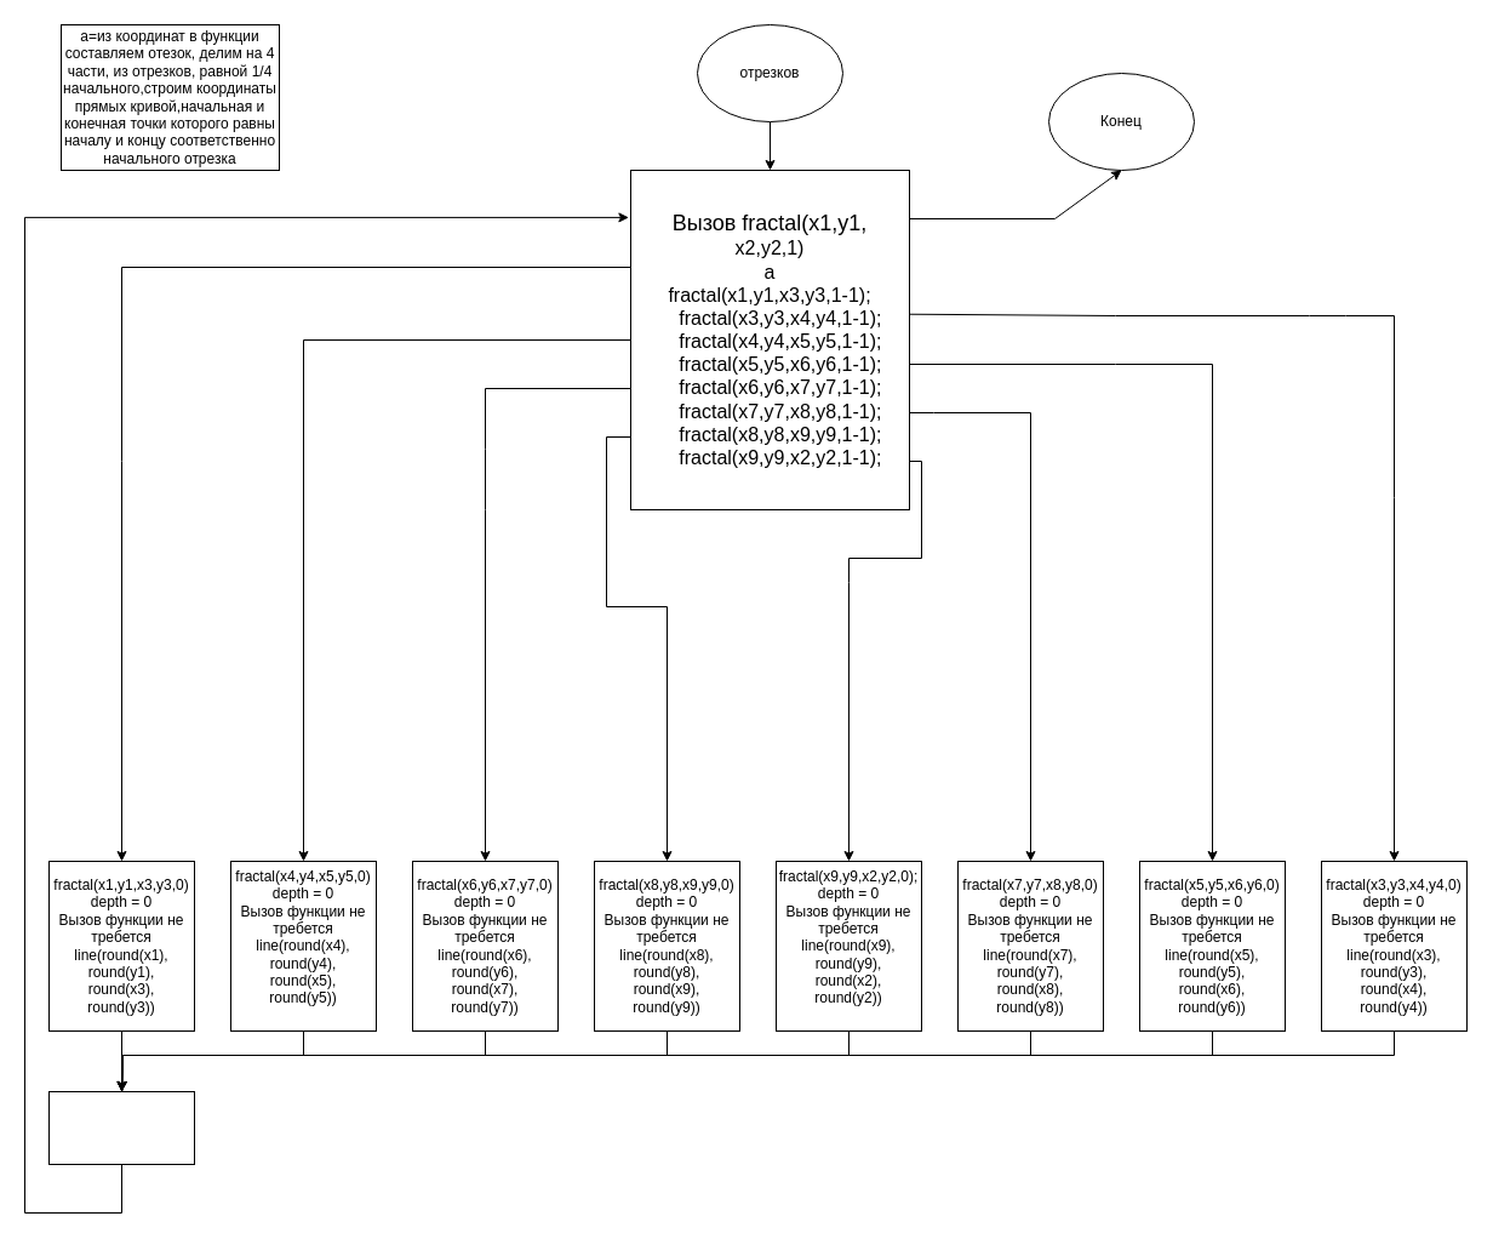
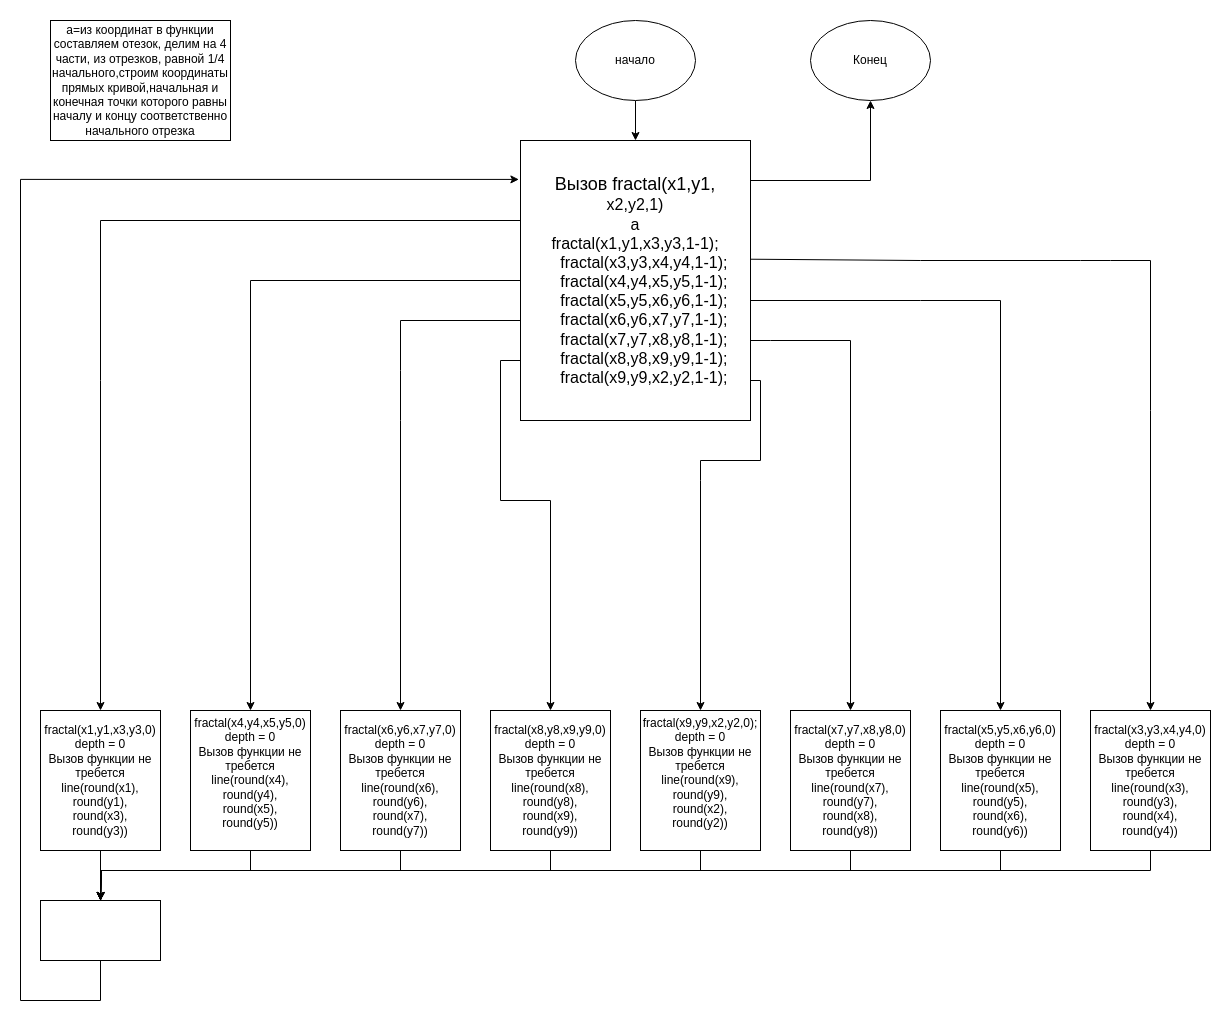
  <mxCell id="0" />
  <mxCell id="1" parent="0" />
  <mxCell id="2" value="" style="rounded=0;whiteSpace=wrap;html=1;" vertex="1" parent="1"><mxGeometry x="490" y="780" width="120" height="60" as="geometry" /></mxCell>
  <mxCell id="3" value="" style="edgeStyle=orthogonalEdgeStyle;rounded=0;orthogonalLoop=1;jettySize=auto;html=1;" edge="1" parent="1" source="4" target="6"><mxGeometry relative="1" as="geometry" /></mxCell>
- <mxCell id="4" value="отрезков" style="ellipse;whiteSpace=wrap;html=1;" parent="1" vertex="1"><mxGeometry x="575" y="20" width="120" height="80" as="geometry" /></mxCell>
+ <mxCell id="4" value="начало" style="ellipse;whiteSpace=wrap;html=1;" parent="1" vertex="1"><mxGeometry x="575" y="20" width="120" height="80" as="geometry" /></mxCell>
  <mxCell id="5" value="a=из координат в функции составляем отезок, делим на 4 части, из отрезков, равной 1/4 начального,строим координаты прямых кривой,начальная и конечная точки которого равны началу и концу соответственно начального отрезка" style="rounded=0;whiteSpace=wrap;html=1;" vertex="1" parent="1"><mxGeometry x="50" y="20" width="180" height="120" as="geometry" /></mxCell>
  <mxCell id="6" value="&lt;font style=&quot;font-size: 18px;&quot;&gt;Вызов&amp;nbsp;fractal(x1,y1,&lt;/font&gt;&lt;div&gt;&lt;font size=&quot;3&quot;&gt;x2,y2,1)&lt;/font&gt;&lt;/div&gt;&lt;div&gt;&lt;font size=&quot;3&quot;&gt;a&lt;/font&gt;&lt;/div&gt;&lt;div&gt;&lt;div&gt;&lt;font size=&quot;3&quot;&gt;fractal(x1,y1,x3,y3,1-1);&lt;/font&gt;&lt;/div&gt;&lt;div&gt;&lt;font size=&quot;3&quot;&gt;&amp;nbsp; &amp;nbsp; fractal(x3,y3,x4,y4,1-1);&lt;/font&gt;&lt;/div&gt;&lt;div&gt;&lt;font size=&quot;3&quot;&gt;&amp;nbsp; &amp;nbsp; fractal(x4,y4,x5,y5,1-1);&lt;/font&gt;&lt;/div&gt;&lt;div&gt;&lt;font size=&quot;3&quot;&gt;&amp;nbsp; &amp;nbsp; fractal(x5,y5,x6,y6,1-1);&lt;/font&gt;&lt;/div&gt;&lt;div&gt;&lt;font size=&quot;3&quot;&gt;&amp;nbsp; &amp;nbsp; fractal(x6,y6,x7,y7,1-1);&lt;/font&gt;&lt;/div&gt;&lt;div&gt;&lt;font size=&quot;3&quot;&gt;&amp;nbsp; &amp;nbsp; fractal(x7,y7,x8,y8,1-1);&lt;/font&gt;&lt;/div&gt;&lt;div&gt;&lt;font size=&quot;3&quot;&gt;&amp;nbsp; &amp;nbsp; fractal(x8,y8,x9,y9,1-1);&lt;/font&gt;&lt;/div&gt;&lt;div&gt;&lt;font size=&quot;3&quot;&gt;&amp;nbsp; &amp;nbsp; fractal(x9,y9,x2,y2,1-1);&lt;/font&gt;&lt;/div&gt;&lt;/div&gt;" style="rounded=0;whiteSpace=wrap;html=1;" vertex="1" parent="1"><mxGeometry x="520" y="140" width="230" height="280" as="geometry" /></mxCell>
  <mxCell id="7" value="&lt;font style=&quot;font-size: 12px;&quot;&gt;fractal(x1,y1,x3,y3,0)&lt;/font&gt;&lt;div&gt;&lt;font style=&quot;font-size: 12px;&quot;&gt;depth = 0&lt;/font&gt;&lt;/div&gt;&lt;div&gt;&lt;font style=&quot;font-size: 12px;&quot;&gt;Вызов функции не требется&lt;/font&gt;&lt;/div&gt;&lt;div&gt;line(round(x1),&lt;/div&gt;&lt;div&gt;round(y1),&lt;/div&gt;&lt;div&gt;round(x3),&lt;/div&gt;&lt;div&gt;round(y3))&lt;/div&gt;" style="rounded=0;whiteSpace=wrap;html=1;" vertex="1" parent="1"><mxGeometry x="40" y="710" width="120" height="140" as="geometry" /></mxCell>
  <mxCell id="8" style="edgeStyle=orthogonalEdgeStyle;rounded=0;orthogonalLoop=1;jettySize=auto;html=1;" edge="1" parent="1" source="9"><mxGeometry relative="1" as="geometry"><mxPoint x="100" y="900" as="targetPoint" /><Array as="points"><mxPoint x="250" y="870" /><mxPoint x="101" y="870" /></Array></mxGeometry></mxCell>
  <mxCell id="9" value="&lt;font style=&quot;font-size: 12px;&quot;&gt;fractal(x4,y4,x5,y5,0)&lt;/font&gt;&lt;div&gt;&lt;div&gt;depth = 0&lt;/div&gt;&lt;div&gt;Вызов функции не требется&lt;/div&gt;&lt;div&gt;line(round(x4),&lt;/div&gt;&lt;div&gt;round(y4),&lt;/div&gt;&lt;div&gt;round(x5),&lt;/div&gt;&lt;div&gt;round(y5))&lt;/div&gt;&lt;div&gt;&lt;br&gt;&lt;/div&gt;&lt;/div&gt;" style="rounded=0;whiteSpace=wrap;html=1;" vertex="1" parent="1"><mxGeometry x="190" y="710" width="120" height="140" as="geometry" /></mxCell>
  <mxCell id="10" style="edgeStyle=orthogonalEdgeStyle;rounded=0;orthogonalLoop=1;jettySize=auto;html=1;" edge="1" parent="1" source="11"><mxGeometry relative="1" as="geometry"><mxPoint x="100" y="900" as="targetPoint" /><Array as="points"><mxPoint x="400" y="870" /><mxPoint x="101" y="870" /></Array></mxGeometry></mxCell>
  <mxCell id="11" value="&lt;font style=&quot;font-size: 12px;&quot;&gt;fractal(x6,y6,x7,y7,0)&lt;/font&gt;&lt;div&gt;&lt;font style=&quot;font-size: 12px;&quot;&gt;&lt;div&gt;depth = 0&lt;/div&gt;&lt;div&gt;Вызов функции не требется&lt;/div&gt;&lt;div&gt;line(round(x6),&lt;/div&gt;&lt;div&gt;round(y6),&lt;/div&gt;&lt;div&gt;round(x7),&lt;/div&gt;&lt;div&gt;round(y7))&lt;/div&gt;&lt;/font&gt;&lt;/div&gt;" style="rounded=0;whiteSpace=wrap;html=1;" vertex="1" parent="1"><mxGeometry x="340" y="710" width="120" height="140" as="geometry" /></mxCell>
  <mxCell id="12" style="edgeStyle=orthogonalEdgeStyle;rounded=0;orthogonalLoop=1;jettySize=auto;html=1;entryX=0.5;entryY=0;entryDx=0;entryDy=0;" edge="1" parent="1" source="13" target="32"><mxGeometry relative="1" as="geometry"><Array as="points"><mxPoint x="550" y="870" /><mxPoint x="100" y="870" /></Array></mxGeometry></mxCell>
  <mxCell id="13" value="&lt;font style=&quot;font-size: 12px;&quot;&gt;fractal(x8,y8,x9,y9,0)&lt;/font&gt;&lt;div&gt;&lt;font style=&quot;font-size: 12px;&quot;&gt;&lt;div&gt;depth = 0&lt;/div&gt;&lt;div&gt;Вызов функции не требется&lt;/div&gt;&lt;div&gt;line(round(x8),&lt;/div&gt;&lt;div&gt;round(y8),&lt;/div&gt;&lt;div&gt;round(x9),&lt;/div&gt;&lt;div&gt;round(y9))&lt;/div&gt;&lt;/font&gt;&lt;/div&gt;" style="rounded=0;whiteSpace=wrap;html=1;" vertex="1" parent="1"><mxGeometry x="490" y="710" width="120" height="140" as="geometry" /></mxCell>
  <mxCell id="14" style="edgeStyle=orthogonalEdgeStyle;rounded=0;orthogonalLoop=1;jettySize=auto;html=1;entryX=0.5;entryY=0;entryDx=0;entryDy=0;" edge="1" parent="1" source="15" target="32"><mxGeometry relative="1" as="geometry"><Array as="points"><mxPoint x="700" y="870" /><mxPoint x="100" y="870" /></Array></mxGeometry></mxCell>
  <mxCell id="15" value="&lt;font style=&quot;font-size: 12px;&quot;&gt;fractal(x9,y9,x2,y2,0);&lt;/font&gt;&lt;div&gt;&lt;div&gt;depth = 0&lt;/div&gt;&lt;div&gt;Вызов функции не требется&lt;/div&gt;&lt;div&gt;line(round(x9),&lt;/div&gt;&lt;div&gt;round(y9),&lt;/div&gt;&lt;div&gt;round(x2),&lt;/div&gt;&lt;div&gt;round(y2))&lt;/div&gt;&lt;div&gt;&lt;br&gt;&lt;/div&gt;&lt;/div&gt;" style="rounded=0;whiteSpace=wrap;html=1;" vertex="1" parent="1"><mxGeometry x="640" y="710" width="120" height="140" as="geometry" /></mxCell>
  <mxCell id="16" style="edgeStyle=orthogonalEdgeStyle;rounded=0;orthogonalLoop=1;jettySize=auto;html=1;entryX=0.5;entryY=0;entryDx=0;entryDy=0;" edge="1" parent="1" source="17" target="32"><mxGeometry relative="1" as="geometry"><Array as="points"><mxPoint x="850" y="870" /><mxPoint x="100" y="870" /></Array></mxGeometry></mxCell>
  <mxCell id="17" value="&lt;font style=&quot;font-size: 12px;&quot;&gt;fractal(x7,y7,x8,y8,0)&lt;/font&gt;&lt;div&gt;&lt;font style=&quot;font-size: 12px;&quot;&gt;&lt;div&gt;depth = 0&lt;/div&gt;&lt;div&gt;Вызов функции не требется&lt;/div&gt;&lt;div&gt;line(round(x7),&lt;/div&gt;&lt;div&gt;round(y7),&lt;/div&gt;&lt;div&gt;round(x8),&lt;/div&gt;&lt;div&gt;round(y8))&lt;/div&gt;&lt;/font&gt;&lt;/div&gt;" style="rounded=0;whiteSpace=wrap;html=1;" vertex="1" parent="1"><mxGeometry x="790" y="710" width="120" height="140" as="geometry" /></mxCell>
  <mxCell id="18" style="edgeStyle=orthogonalEdgeStyle;rounded=0;orthogonalLoop=1;jettySize=auto;html=1;" edge="1" parent="1" source="19"><mxGeometry relative="1" as="geometry"><mxPoint x="100" y="910" as="targetPoint" /><Array as="points"><mxPoint x="1000" y="870" /><mxPoint x="101" y="870" /></Array></mxGeometry></mxCell>
  <mxCell id="19" value="&lt;font style=&quot;font-size: 12px;&quot;&gt;fractal(x5,y5,x6,y6,0)&lt;/font&gt;&lt;div&gt;&lt;font style=&quot;font-size: 12px;&quot;&gt;&lt;div&gt;depth = 0&lt;/div&gt;&lt;div&gt;Вызов функции не требется&lt;/div&gt;&lt;div&gt;line(round(x5),&lt;/div&gt;&lt;div&gt;round(y5),&lt;/div&gt;&lt;div&gt;round(x6),&lt;/div&gt;&lt;div&gt;round(y6))&lt;/div&gt;&lt;/font&gt;&lt;/div&gt;" style="rounded=0;whiteSpace=wrap;html=1;" vertex="1" parent="1"><mxGeometry x="940" y="710" width="120" height="140" as="geometry" /></mxCell>
  <mxCell id="20" style="edgeStyle=orthogonalEdgeStyle;rounded=0;orthogonalLoop=1;jettySize=auto;html=1;" edge="1" parent="1" source="21"><mxGeometry relative="1" as="geometry"><mxPoint x="100" y="900" as="targetPoint" /><Array as="points"><mxPoint x="1150" y="870" /><mxPoint x="101" y="870" /></Array></mxGeometry></mxCell>
  <mxCell id="21" value="&lt;font style=&quot;font-size: 12px;&quot;&gt;fractal(x3,y3,x4,y4,0)&lt;/font&gt;&lt;div&gt;&lt;font style=&quot;font-size: 12px;&quot;&gt;&lt;div&gt;depth = 0&lt;/div&gt;&lt;div&gt;Вызов функции не требется&lt;/div&gt;&lt;div&gt;line(round(x3),&lt;/div&gt;&lt;div&gt;round(y3),&lt;/div&gt;&lt;div&gt;round(x4),&lt;/div&gt;&lt;div&gt;round(y4))&lt;/div&gt;&lt;/font&gt;&lt;/div&gt;" style="rounded=0;whiteSpace=wrap;html=1;" vertex="1" parent="1"><mxGeometry x="1090" y="710" width="120" height="140" as="geometry" /></mxCell>
  <mxCell id="22" value="" style="endArrow=classic;html=1;rounded=0;entryX=0.5;entryY=0;entryDx=0;entryDy=0;" edge="1" parent="1" target="7"><mxGeometry width="50" height="50" relative="1" as="geometry"><mxPoint x="520" y="220" as="sourcePoint" /><mxPoint x="420" y="230" as="targetPoint" /><Array as="points"><mxPoint x="100" y="220" /><mxPoint x="100" y="380" /></Array></mxGeometry></mxCell>
  <mxCell id="23" value="" style="endArrow=classic;html=1;rounded=0;entryX=0.5;entryY=0;entryDx=0;entryDy=0;exitX=1.002;exitY=0.424;exitDx=0;exitDy=0;exitPerimeter=0;" edge="1" parent="1" source="6" target="21"><mxGeometry width="50" height="50" relative="1" as="geometry"><mxPoint x="750" y="270" as="sourcePoint" /><mxPoint x="800" y="220" as="targetPoint" /><Array as="points"><mxPoint x="920" y="260" /><mxPoint x="1080" y="260" /><mxPoint x="1110" y="260" /><mxPoint x="1150" y="260" /><mxPoint x="1150" y="410" /></Array></mxGeometry></mxCell>
  <mxCell id="24" value="" style="endArrow=classic;html=1;rounded=0;entryX=0.5;entryY=0;entryDx=0;entryDy=0;exitX=0;exitY=0.5;exitDx=0;exitDy=0;" edge="1" parent="1" source="6" target="9"><mxGeometry width="50" height="50" relative="1" as="geometry"><mxPoint x="520" y="300" as="sourcePoint" /><mxPoint x="570" y="250" as="targetPoint" /><Array as="points"><mxPoint x="250" y="280" /></Array></mxGeometry></mxCell>
  <mxCell id="25" value="" style="endArrow=classic;html=1;rounded=0;entryX=0.5;entryY=0;entryDx=0;entryDy=0;" edge="1" parent="1" target="19"><mxGeometry width="50" height="50" relative="1" as="geometry"><mxPoint x="750" y="300" as="sourcePoint" /><mxPoint x="800" y="250" as="targetPoint" /><Array as="points"><mxPoint x="920" y="300" /><mxPoint x="1000" y="300" /></Array></mxGeometry></mxCell>
  <mxCell id="26" value="" style="endArrow=classic;html=1;rounded=0;entryX=0.5;entryY=0;entryDx=0;entryDy=0;" edge="1" parent="1" target="11"><mxGeometry width="50" height="50" relative="1" as="geometry"><mxPoint x="520" y="320" as="sourcePoint" /><mxPoint x="570" y="270" as="targetPoint" /><Array as="points"><mxPoint x="400" y="320" /><mxPoint x="400" y="370" /><mxPoint x="400" y="420" /></Array></mxGeometry></mxCell>
  <mxCell id="27" value="" style="endArrow=classic;html=1;rounded=0;entryX=0.5;entryY=0;entryDx=0;entryDy=0;" edge="1" parent="1" target="17"><mxGeometry width="50" height="50" relative="1" as="geometry"><mxPoint x="750" y="340" as="sourcePoint" /><mxPoint x="800" y="290" as="targetPoint" /><Array as="points"><mxPoint x="770" y="340" /><mxPoint x="850" y="340" /></Array></mxGeometry></mxCell>
  <mxCell id="28" value="" style="endArrow=classic;html=1;rounded=0;entryX=0.5;entryY=0;entryDx=0;entryDy=0;" edge="1" parent="1" target="13"><mxGeometry width="50" height="50" relative="1" as="geometry"><mxPoint x="520" y="360" as="sourcePoint" /><mxPoint x="570" y="310" as="targetPoint" /><Array as="points"><mxPoint x="500" y="360" /><mxPoint x="500" y="500" /><mxPoint x="550" y="500" /></Array></mxGeometry></mxCell>
  <mxCell id="29" value="" style="endArrow=classic;html=1;rounded=0;entryX=0.5;entryY=0;entryDx=0;entryDy=0;" edge="1" parent="1" target="15"><mxGeometry width="50" height="50" relative="1" as="geometry"><mxPoint x="750" y="380" as="sourcePoint" /><mxPoint x="800" y="330" as="targetPoint" /><Array as="points"><mxPoint x="760" y="380" /><mxPoint x="760" y="460" /><mxPoint x="700" y="460" /><mxPoint x="700" y="480" /></Array></mxGeometry></mxCell>
  <mxCell id="30" value="" style="endArrow=classic;html=1;rounded=0;entryX=0.5;entryY=0;entryDx=0;entryDy=0;" edge="1" parent="1" target="32"><mxGeometry width="50" height="50" relative="1" as="geometry"><mxPoint x="100" y="850" as="sourcePoint" /><mxPoint x="150" y="800" as="targetPoint" /></mxGeometry></mxCell>
  <mxCell id="31" style="edgeStyle=orthogonalEdgeStyle;rounded=0;orthogonalLoop=1;jettySize=auto;html=1;entryX=-0.007;entryY=0.139;entryDx=0;entryDy=0;entryPerimeter=0;" edge="1" parent="1" source="32" target="6"><mxGeometry relative="1" as="geometry"><mxPoint x="20" y="180" as="targetPoint" /><Array as="points"><mxPoint x="100" y="1000" /><mxPoint x="20" y="1000" /><mxPoint x="20" y="179" /></Array></mxGeometry></mxCell>
  <mxCell id="32" value="" style="rounded=0;whiteSpace=wrap;html=1;" vertex="1" parent="1"><mxGeometry x="40" y="900" width="120" height="60" as="geometry" /></mxCell>
- <mxCell id="33" value="Конец" style="ellipse;whiteSpace=wrap;html=1;" vertex="1" parent="1"><mxGeometry x="865" y="60" width="120" height="80" as="geometry" /></mxCell>
+ <mxCell id="33" value="Конец" style="ellipse;whiteSpace=wrap;html=1;" vertex="1" parent="1"><mxGeometry x="810" y="20" width="120" height="80" as="geometry" /></mxCell>
  <mxCell id="34" value="" style="endArrow=classic;html=1;rounded=0;entryX=0.5;entryY=1;entryDx=0;entryDy=0;" edge="1" parent="1" target="33"><mxGeometry width="50" height="50" relative="1" as="geometry"><mxPoint x="750" y="180" as="sourcePoint" /><mxPoint x="870" y="180" as="targetPoint" /><Array as="points"><mxPoint x="870" y="180" /></Array></mxGeometry></mxCell>
